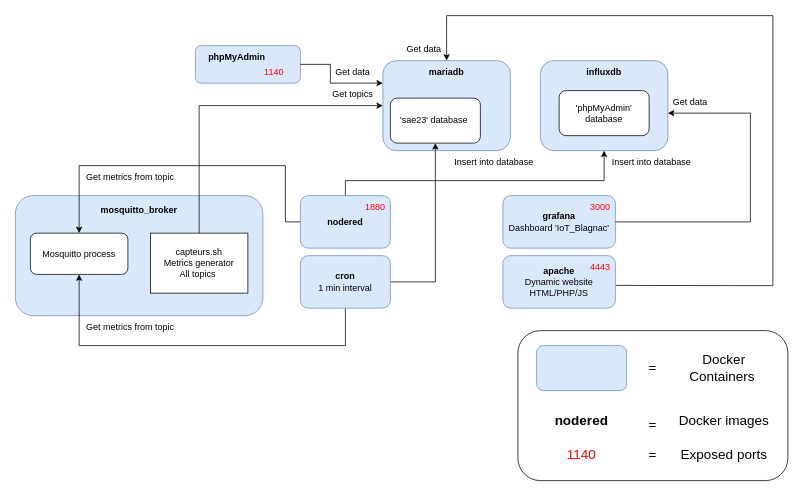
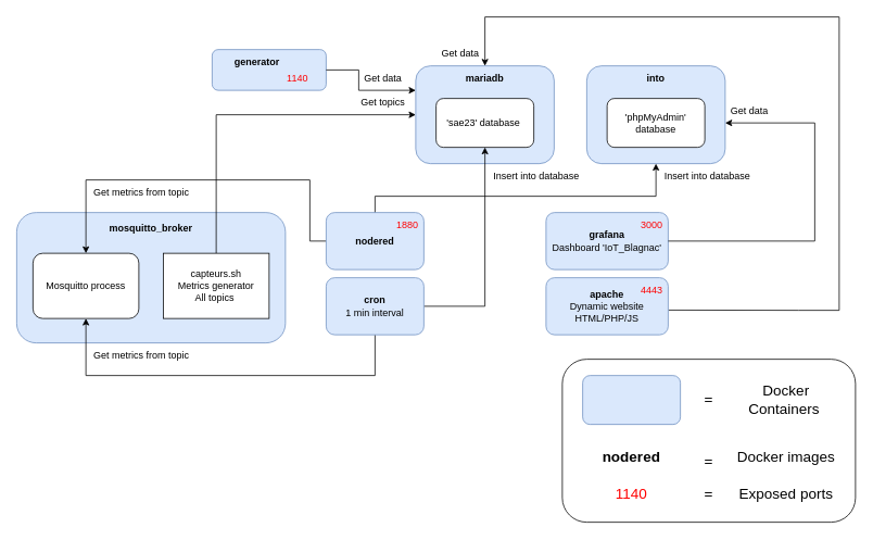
  <mxCell id="0" />
  <mxCell id="1" parent="0" />
  <mxCell id="2" value="" style="rounded=1;whiteSpace=wrap;html=1;fontSize=18;" parent="1" vertex="1"><mxGeometry x="690" y="440" width="360" height="200" as="geometry" /></mxCell>
  <mxCell id="3" value="" style="rounded=1;whiteSpace=wrap;html=1;fillColor=#dae8fc;strokeColor=#6c8ebf;" parent="1" vertex="1"><mxGeometry x="20" y="260" width="330" height="160" as="geometry" /></mxCell>
  <mxCell id="4" value="&lt;b&gt;mosquitto_broker&lt;/b&gt;" style="text;html=1;strokeColor=none;fillColor=none;align=center;verticalAlign=middle;whiteSpace=wrap;rounded=0;" parent="1" vertex="1"><mxGeometry x="125" y="260" width="120" height="40" as="geometry" /></mxCell>
- <mxCell id="5" value="Mosquitto process" style="rounded=1;whiteSpace=wrap;html=1;" parent="1" vertex="1"><mxGeometry x="40" y="310" width="130" height="55" as="geometry" /></mxCell>
+ <mxCell id="5" value="Mosquitto process" style="rounded=1;whiteSpace=wrap;html=1;" parent="1" vertex="1"><mxGeometry x="40" y="310" width="130" height="80" as="geometry" /></mxCell>
  <mxCell id="6" style="edgeStyle=orthogonalEdgeStyle;rounded=0;orthogonalLoop=1;jettySize=auto;html=1;exitX=0.5;exitY=0;exitDx=0;exitDy=0;entryX=0;entryY=0.5;entryDx=0;entryDy=0;startArrow=none;startFill=0;" parent="1" source="7" target="9" edge="1"><mxGeometry relative="1" as="geometry" /></mxCell>
  <mxCell id="7" value="capteurs.sh&lt;br&gt;Metrics generator&lt;br&gt;All topics&amp;nbsp;" style="whiteSpace=wrap;html=1;rounded=0;" parent="1" vertex="1"><mxGeometry x="200" y="310" width="130" height="80" as="geometry" /></mxCell>
  <mxCell id="8" style="edgeStyle=orthogonalEdgeStyle;rounded=0;orthogonalLoop=1;jettySize=auto;html=1;entryX=1.003;entryY=0.567;entryDx=0;entryDy=0;startArrow=classic;startFill=1;endArrow=none;endFill=0;entryPerimeter=0;" parent="1" source="9" target="20" edge="1"><mxGeometry relative="1" as="geometry"><Array as="points"><mxPoint x="595" y="20" /><mxPoint x="1030" y="20" /><mxPoint x="1030" y="380" /><mxPoint x="980" y="380" /></Array></mxGeometry></mxCell>
  <mxCell id="9" value="" style="rounded=1;whiteSpace=wrap;html=1;fillColor=#dae8fc;strokeColor=#6c8ebf;" parent="1" vertex="1"><mxGeometry x="510" y="80" width="170" height="120" as="geometry" /></mxCell>
  <mxCell id="10" value="&lt;b&gt;mariadb&lt;/b&gt;" style="text;html=1;strokeColor=none;fillColor=none;align=center;verticalAlign=middle;whiteSpace=wrap;rounded=0;" parent="1" vertex="1"><mxGeometry x="565" y="80" width="60" height="30" as="geometry" /></mxCell>
- <mxCell id="11" value="'sae23' database&amp;nbsp;" style="rounded=1;whiteSpace=wrap;html=1;" parent="1" vertex="1"><mxGeometry x="520" y="130" width="120" height="60" as="geometry" /></mxCell>
+ <mxCell id="11" value="'sae23' database&amp;nbsp;" style="rounded=1;whiteSpace=wrap;html=1;" parent="1" vertex="1"><mxGeometry x="535" y="120" width="120" height="60" as="geometry" /></mxCell>
  <mxCell id="12" value="&lt;b&gt;grafana&lt;/b&gt;&lt;br&gt;Dashboard 'IoT_Blagnac'" style="rounded=1;whiteSpace=wrap;html=1;fillColor=#dae8fc;strokeColor=#6c8ebf;" parent="1" vertex="1"><mxGeometry x="670" y="260" width="150" height="70" as="geometry" /></mxCell>
  <mxCell id="13" style="edgeStyle=orthogonalEdgeStyle;rounded=0;orthogonalLoop=1;jettySize=auto;html=1;exitX=0;exitY=0.5;exitDx=0;exitDy=0;entryX=0.5;entryY=0;entryDx=0;entryDy=0;startArrow=none;startFill=0;endArrow=classic;endFill=1;" parent="1" source="15" target="5" edge="1"><mxGeometry relative="1" as="geometry"><Array as="points"><mxPoint x="380" y="295" /><mxPoint x="380" y="220" /><mxPoint x="105" y="220" /></Array></mxGeometry></mxCell>
  <mxCell id="14" style="edgeStyle=orthogonalEdgeStyle;rounded=0;orthogonalLoop=1;jettySize=auto;html=1;exitX=0.5;exitY=0;exitDx=0;exitDy=0;entryX=0.5;entryY=1;entryDx=0;entryDy=0;startArrow=none;startFill=0;endArrow=classic;endFill=1;" parent="1" source="15" target="17" edge="1"><mxGeometry relative="1" as="geometry"><Array as="points"><mxPoint x="460" y="240" /><mxPoint x="805" y="240" /></Array></mxGeometry></mxCell>
  <mxCell id="15" value="&lt;b&gt;nodered&lt;/b&gt;" style="rounded=1;whiteSpace=wrap;html=1;fillColor=#dae8fc;strokeColor=#6c8ebf;" parent="1" vertex="1"><mxGeometry x="400" y="260" width="120" height="70" as="geometry" /></mxCell>
  <mxCell id="16" style="edgeStyle=orthogonalEdgeStyle;rounded=0;orthogonalLoop=1;jettySize=auto;html=1;entryX=1;entryY=0.5;entryDx=0;entryDy=0;startArrow=classic;startFill=1;endArrow=none;endFill=0;" parent="1" source="17" target="12" edge="1"><mxGeometry relative="1" as="geometry"><Array as="points"><mxPoint x="1000" y="150" /><mxPoint x="1000" y="295" /></Array></mxGeometry></mxCell>
  <mxCell id="17" value="" style="rounded=1;whiteSpace=wrap;html=1;fillColor=#dae8fc;strokeColor=#6c8ebf;" parent="1" vertex="1"><mxGeometry x="720" y="80" width="170" height="120" as="geometry" /></mxCell>
- <mxCell id="18" value="&lt;b&gt;influxdb&lt;/b&gt;" style="text;html=1;strokeColor=none;fillColor=none;align=center;verticalAlign=middle;whiteSpace=wrap;rounded=0;" parent="1" vertex="1"><mxGeometry x="775" y="80" width="60" height="30" as="geometry" /></mxCell>
+ <mxCell id="18" value="&lt;b&gt;into&lt;/b&gt;" style="text;html=1;strokeColor=none;fillColor=none;align=center;verticalAlign=middle;whiteSpace=wrap;rounded=0;" parent="1" vertex="1"><mxGeometry x="775" y="80" width="60" height="30" as="geometry" /></mxCell>
  <mxCell id="19" value="'phpMyAdmin' database" style="rounded=1;whiteSpace=wrap;html=1;" parent="1" vertex="1"><mxGeometry x="745" y="120" width="120" height="60" as="geometry" /></mxCell>
  <mxCell id="20" value="&lt;b&gt;apache&lt;br&gt;&lt;/b&gt;Dynamic website&lt;br&gt;HTML/PHP/JS" style="rounded=1;whiteSpace=wrap;html=1;fillColor=#dae8fc;strokeColor=#6c8ebf;" parent="1" vertex="1"><mxGeometry x="670" y="340" width="150" height="70" as="geometry" /></mxCell>
  <mxCell id="21" style="edgeStyle=orthogonalEdgeStyle;rounded=0;orthogonalLoop=1;jettySize=auto;html=1;exitX=0.5;exitY=1;exitDx=0;exitDy=0;entryX=0.5;entryY=1;entryDx=0;entryDy=0;startArrow=none;startFill=0;endArrow=classic;endFill=1;" parent="1" source="23" target="5" edge="1"><mxGeometry relative="1" as="geometry"><Array as="points"><mxPoint x="460" y="460" /><mxPoint x="105" y="460" /></Array></mxGeometry></mxCell>
  <mxCell id="22" style="edgeStyle=orthogonalEdgeStyle;rounded=0;orthogonalLoop=1;jettySize=auto;html=1;exitX=1;exitY=0.5;exitDx=0;exitDy=0;entryX=0.5;entryY=1;entryDx=0;entryDy=0;startArrow=none;startFill=0;endArrow=classic;endFill=1;" parent="1" source="23" target="11" edge="1"><mxGeometry relative="1" as="geometry" /></mxCell>
  <mxCell id="23" value="&lt;b&gt;cron&lt;/b&gt;&lt;br&gt;1 min interval" style="rounded=1;whiteSpace=wrap;html=1;fillColor=#dae8fc;strokeColor=#6c8ebf;" parent="1" vertex="1"><mxGeometry x="400" y="340" width="120" height="70" as="geometry" /></mxCell>
  <mxCell id="24" value="Get metrics from topic&amp;nbsp;" style="text;html=1;strokeColor=none;fillColor=none;align=center;verticalAlign=middle;whiteSpace=wrap;rounded=0;" parent="1" vertex="1"><mxGeometry x="110" y="220" width="130" height="30" as="geometry" /></mxCell>
  <mxCell id="25" value="Insert into database&amp;nbsp;" style="text;html=1;strokeColor=none;fillColor=none;align=center;verticalAlign=middle;whiteSpace=wrap;rounded=0;" parent="1" vertex="1"><mxGeometry x="810" y="200" width="120" height="30" as="geometry" /></mxCell>
  <mxCell id="26" value="Get metrics from topic&amp;nbsp;" style="text;html=1;strokeColor=none;fillColor=none;align=center;verticalAlign=middle;whiteSpace=wrap;rounded=0;" parent="1" vertex="1"><mxGeometry x="110" y="420" width="130" height="30" as="geometry" /></mxCell>
  <mxCell id="27" value="Get topics" style="text;html=1;strokeColor=none;fillColor=none;align=center;verticalAlign=middle;whiteSpace=wrap;rounded=0;" parent="1" vertex="1"><mxGeometry x="440" y="110" width="60" height="30" as="geometry" /></mxCell>
  <mxCell id="28" value="Insert into database&amp;nbsp;" style="text;html=1;strokeColor=none;fillColor=none;align=center;verticalAlign=middle;whiteSpace=wrap;rounded=0;" parent="1" vertex="1"><mxGeometry x="600" y="200" width="120" height="30" as="geometry" /></mxCell>
  <mxCell id="29" value="Get data" style="text;html=1;strokeColor=none;fillColor=none;align=center;verticalAlign=middle;whiteSpace=wrap;rounded=0;" parent="1" vertex="1"><mxGeometry x="535" y="50" width="60" height="30" as="geometry" /></mxCell>
  <mxCell id="30" value="Get data" style="text;html=1;strokeColor=none;fillColor=none;align=center;verticalAlign=middle;whiteSpace=wrap;rounded=0;" parent="1" vertex="1"><mxGeometry x="890" y="120" width="60" height="30" as="geometry" /></mxCell>
  <mxCell id="31" value="" style="rounded=1;whiteSpace=wrap;html=1;fillColor=#dae8fc;strokeColor=#6c8ebf;" parent="1" vertex="1"><mxGeometry x="715" y="460" width="120" height="60" as="geometry" /></mxCell>
  <mxCell id="32" value="&lt;font style=&quot;font-size: 18px;&quot;&gt;=&lt;/font&gt;" style="text;html=1;strokeColor=none;fillColor=none;align=center;verticalAlign=middle;whiteSpace=wrap;rounded=0;" parent="1" vertex="1"><mxGeometry x="840" y="475" width="60" height="30" as="geometry" /></mxCell>
  <mxCell id="33" value="Docker Containers&amp;nbsp;" style="text;html=1;strokeColor=none;fillColor=none;align=center;verticalAlign=middle;whiteSpace=wrap;rounded=0;fontSize=18;" parent="1" vertex="1"><mxGeometry x="890" y="460" width="150" height="60" as="geometry" /></mxCell>
  <mxCell id="34" value="&lt;b&gt;nodered&lt;/b&gt;" style="text;html=1;strokeColor=none;fillColor=none;align=center;verticalAlign=middle;whiteSpace=wrap;rounded=0;fontSize=18;" parent="1" vertex="1"><mxGeometry x="745" y="545" width="60" height="30" as="geometry" /></mxCell>
  <mxCell id="35" value="&lt;font style=&quot;font-size: 18px;&quot;&gt;=&lt;/font&gt;" style="text;html=1;strokeColor=none;fillColor=none;align=center;verticalAlign=middle;whiteSpace=wrap;rounded=0;" parent="1" vertex="1"><mxGeometry x="840" y="550" width="60" height="30" as="geometry" /></mxCell>
  <mxCell id="36" value="Docker images" style="text;html=1;strokeColor=none;fillColor=none;align=center;verticalAlign=middle;whiteSpace=wrap;rounded=0;fontSize=18;" parent="1" vertex="1"><mxGeometry x="890" y="530" width="150" height="60" as="geometry" /></mxCell>
  <mxCell id="37" value="" style="rounded=1;whiteSpace=wrap;html=1;fillColor=#dae8fc;strokeColor=#6c8ebf;" vertex="1" parent="1"><mxGeometry x="260" y="60" width="140" height="50" as="geometry" /></mxCell>
- <mxCell id="38" value="&lt;b&gt;phpMyAdmin&lt;/b&gt;" style="text;html=1;strokeColor=none;fillColor=none;align=center;verticalAlign=middle;whiteSpace=wrap;rounded=0;" vertex="1" parent="1"><mxGeometry x="272.5" y="60" width="85" height="30" as="geometry" /></mxCell>
+ <mxCell id="38" value="&lt;b&gt;generator&lt;/b&gt;" style="text;html=1;strokeColor=none;fillColor=none;align=center;verticalAlign=middle;whiteSpace=wrap;rounded=0;" vertex="1" parent="1"><mxGeometry x="272.5" y="60" width="85" height="30" as="geometry" /></mxCell>
  <mxCell id="39" value="&lt;font color=&quot;#ff0000&quot;&gt;3000&lt;/font&gt;" style="text;html=1;strokeColor=none;fillColor=none;align=center;verticalAlign=middle;whiteSpace=wrap;rounded=0;" vertex="1" parent="1"><mxGeometry x="780" y="260" width="40" height="30" as="geometry" /></mxCell>
  <mxCell id="40" value="&lt;font color=&quot;#ff0000&quot;&gt;4443&lt;/font&gt;" style="text;html=1;strokeColor=none;fillColor=none;align=center;verticalAlign=middle;whiteSpace=wrap;rounded=0;" vertex="1" parent="1"><mxGeometry x="780" y="340" width="40" height="30" as="geometry" /></mxCell>
  <mxCell id="41" style="edgeStyle=orthogonalEdgeStyle;rounded=0;orthogonalLoop=1;jettySize=auto;html=1;exitX=1;exitY=0.5;exitDx=0;exitDy=0;entryX=0;entryY=0.25;entryDx=0;entryDy=0;fontSize=18;fontColor=#FF0000;" edge="1" parent="1" source="37" target="9"><mxGeometry relative="1" as="geometry"><Array as="points"><mxPoint x="440" y="85" /><mxPoint x="440" y="110" /></Array></mxGeometry></mxCell>
  <mxCell id="42" value="&lt;font color=&quot;#ff0000&quot;&gt;1140&lt;/font&gt;" style="text;html=1;strokeColor=none;fillColor=none;align=center;verticalAlign=middle;whiteSpace=wrap;rounded=0;" vertex="1" parent="1"><mxGeometry x="345" y="80" width="40" height="30" as="geometry" /></mxCell>
  <mxCell id="43" value="&lt;font color=&quot;#ff0000&quot;&gt;1880&lt;/font&gt;" style="text;html=1;strokeColor=none;fillColor=none;align=center;verticalAlign=middle;whiteSpace=wrap;rounded=0;" vertex="1" parent="1"><mxGeometry x="480" y="260" width="40" height="30" as="geometry" /></mxCell>
  <mxCell id="44" value="&lt;font style=&quot;font-size: 18px;&quot; color=&quot;#ff0000&quot;&gt;1140&lt;/font&gt;" style="text;html=1;strokeColor=none;fillColor=none;align=center;verticalAlign=middle;whiteSpace=wrap;rounded=0;" vertex="1" parent="1"><mxGeometry x="755" y="590" width="40" height="30" as="geometry" /></mxCell>
  <mxCell id="45" value="&lt;font style=&quot;font-size: 18px;&quot;&gt;=&lt;/font&gt;" style="text;html=1;strokeColor=none;fillColor=none;align=center;verticalAlign=middle;whiteSpace=wrap;rounded=0;" vertex="1" parent="1"><mxGeometry x="840" y="590" width="60" height="30" as="geometry" /></mxCell>
  <mxCell id="46" value="Exposed ports" style="text;html=1;strokeColor=none;fillColor=none;align=center;verticalAlign=middle;whiteSpace=wrap;rounded=0;fontSize=18;" vertex="1" parent="1"><mxGeometry x="890" y="575" width="150" height="60" as="geometry" /></mxCell>
  <mxCell id="47" value="Get data" style="text;html=1;strokeColor=none;fillColor=none;align=center;verticalAlign=middle;whiteSpace=wrap;rounded=0;" vertex="1" parent="1"><mxGeometry x="440" y="80" width="60" height="30" as="geometry" /></mxCell>
